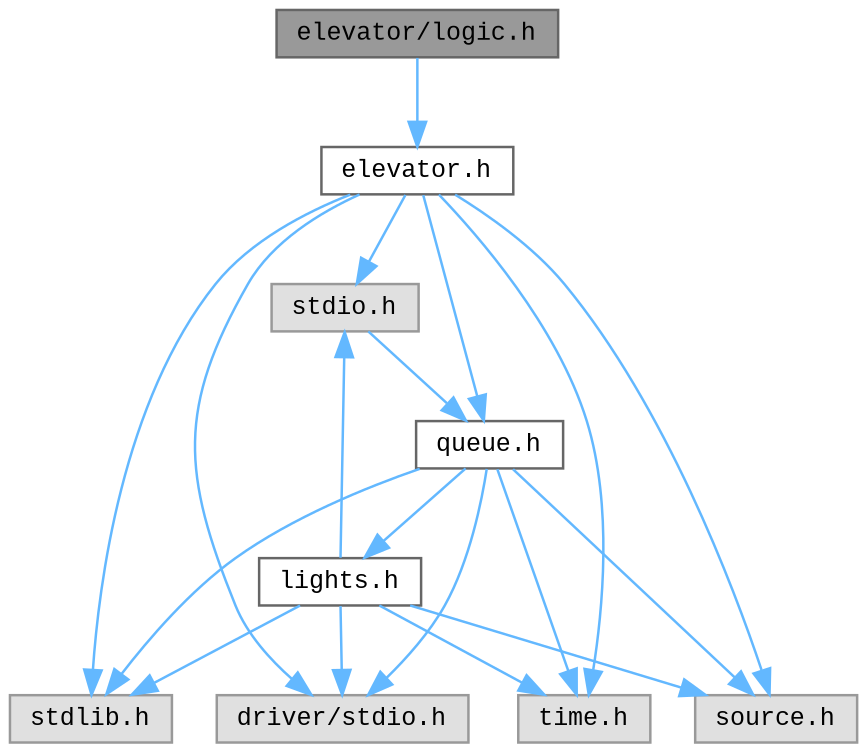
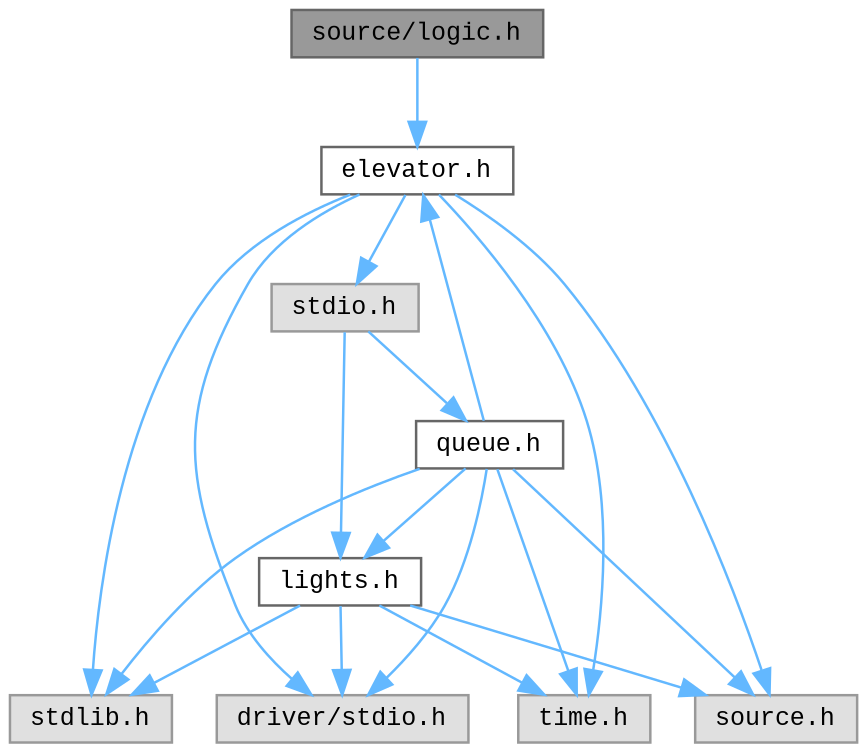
  digraph {
    fontname="Liberation Mono"
    node [color=grey60 fillcolor="#E0E0E0" fontname="Liberation Mono" fontsize=10 shape=box style=filled]
    edge [color=steelblue1 fontname="Liberation Mono" fontsize=10 labelfontname=Helvetica labelfontsize=10 style=solid]
-   n1 [color=gray40 fillcolor=grey60 fontcolor=black height=0.2 label="elevator/logic.h" width=0.4]
+   n1 [color=gray40 fillcolor=grey60 fontcolor=black height=0.2 label="source/logic.h" width=0.4]
    n2 [color=grey40 fillcolor=white height=0.2 label="elevator.h" width=0.4]
    n3 [height=0.2 label="stdio.h" width=0.4]
    n4 [height=0.2 label="stdlib.h" width=0.4]
    n5 [height=0.2 label="source.h" width=0.4]
    n6 [height=0.2 label="time.h" width=0.4]
    n7 [height=0.2 label="driver/stdio.h" width=0.4]
    n8 [color=grey40 fillcolor=white height=0.2 label="queue.h" width=0.4]
    n9 [color=grey40 fillcolor=white height=0.2 label="lights.h" width=0.4]
    n1 -> n2
    n2 -> n3
    n2 -> n4
    n2 -> n5
    n2 -> n6
    n2 -> n7
-   n2 -> n8
+   n8 -> n2
    n3 -> n8
    n8 -> n4
    n8 -> n5
    n8 -> n6
    n8 -> n7
    n8 -> n9
-   n9 -> n3
+   n3 -> n9
    n9 -> n4
    n9 -> n5
    n9 -> n6
    n9 -> n7
  }
